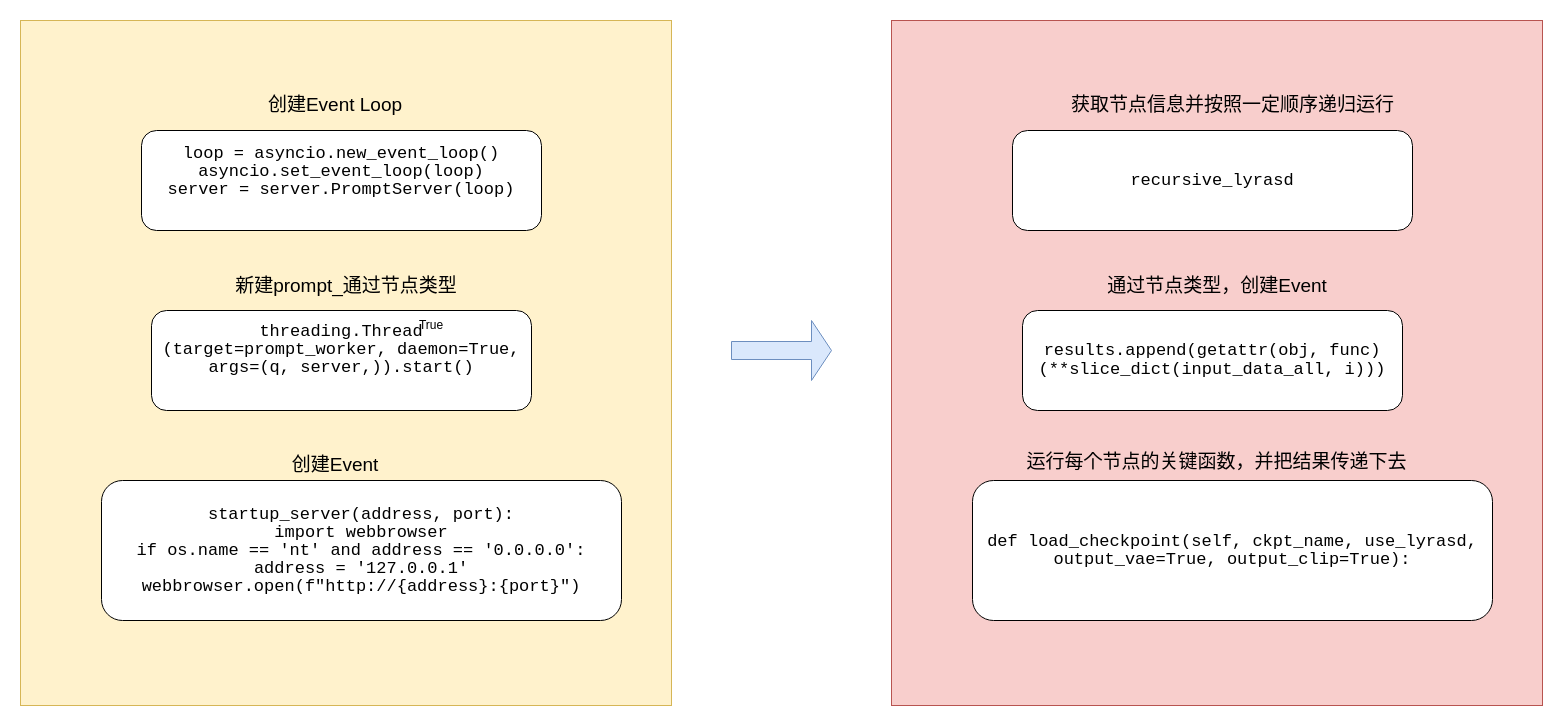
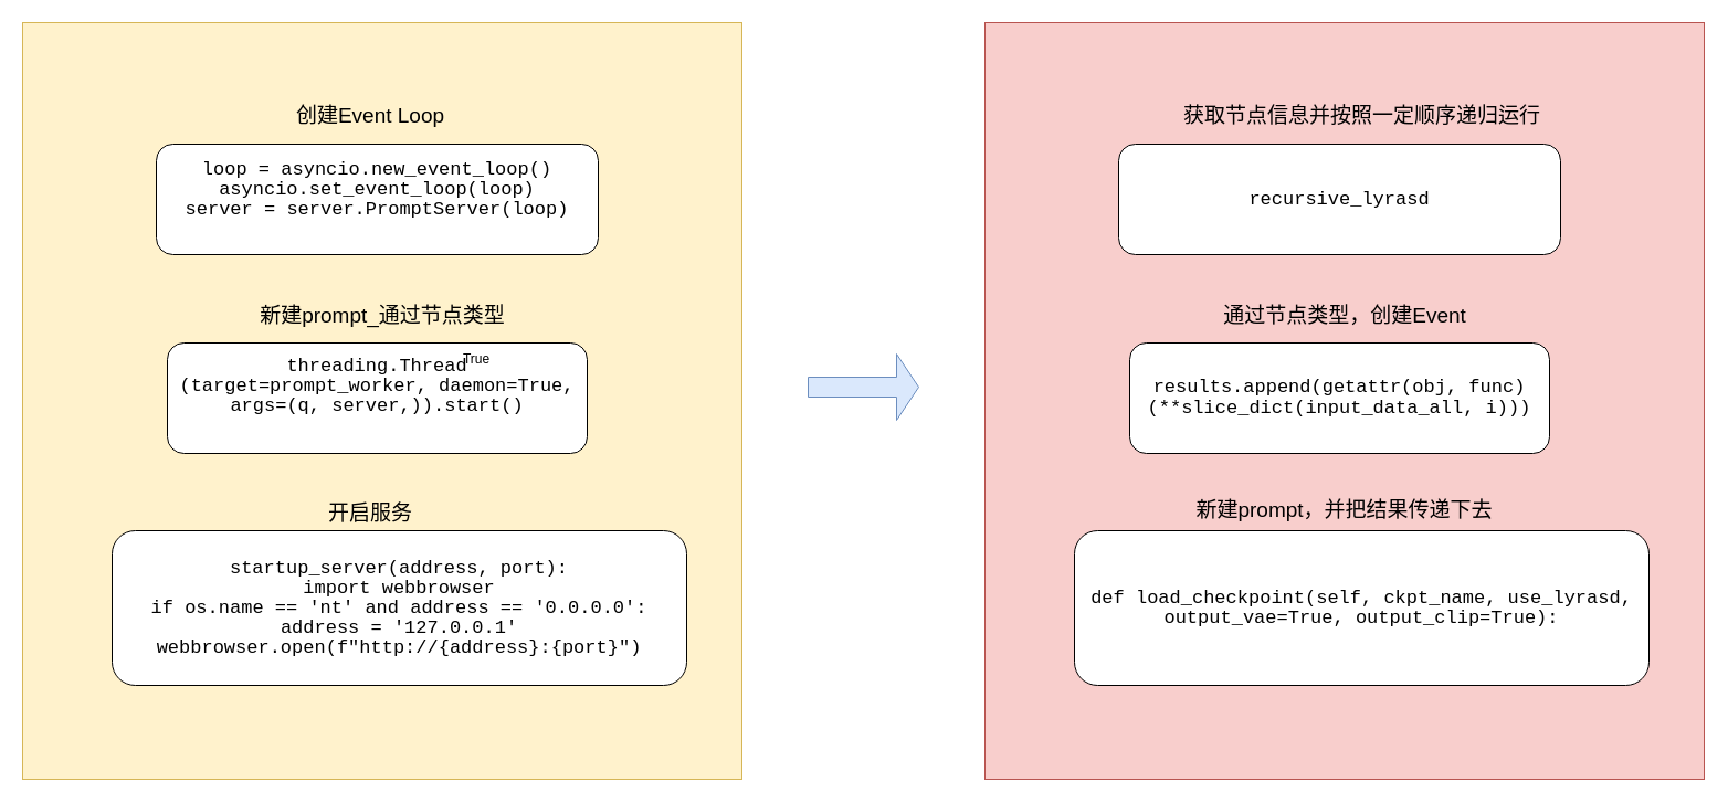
  <mxCell id="0" />
  <mxCell id="1" parent="0" />
  <mxCell id="2" value="" style="rounded=0;whiteSpace=wrap;html=1;fillColor=#fff2cc;strokeColor=#d6b656;" vertex="1" parent="1"><mxGeometry x="20" y="20" width="651" height="685" as="geometry" /></mxCell>
  <mxCell id="3" value="&lt;font style=&quot;font-size: 17px;&quot;&gt;&lt;div style=&quot;&quot;&gt;&lt;div style=&quot;font-family: Menlo, Monaco, &amp;quot;Courier New&amp;quot;, monospace; line-height: 18px;&quot;&gt;&lt;div style=&quot;&quot;&gt;&lt;span style=&quot;background-color: rgb(255, 255, 255);&quot;&gt;    threading.Thread&lt;/span&gt;&lt;/div&gt;&lt;div style=&quot;&quot;&gt;&lt;span style=&quot;background-color: rgb(255, 255, 255);&quot;&gt;(target=prompt_worker, daemon=True, args=(q, server,)).start()&lt;/span&gt;&lt;/div&gt;&lt;/div&gt;&lt;/div&gt;&lt;br&gt;&lt;/font&gt;" style="rounded=1;whiteSpace=wrap;html=1;fontSize=12;glass=0;strokeWidth=1;shadow=0;" parent="1" vertex="1"><mxGeometry x="151" y="310" width="380" height="100" as="geometry" /></mxCell>
  <mxCell id="4" value="&lt;div style=&quot;font-family: Menlo, Monaco, &amp;quot;Courier New&amp;quot;, monospace; line-height: 18px; font-size: 17px;&quot;&gt;&lt;div style=&quot;&quot;&gt;&lt;span style=&quot;background-color: rgb(255, 255, 255);&quot;&gt;    loop = asyncio.new_event_loop()&lt;/span&gt;&lt;/div&gt;&lt;div style=&quot;&quot;&gt;    &lt;span style=&quot;background-color: rgb(255, 255, 255);&quot;&gt;asyncio.set_event_loop(loop)&lt;/span&gt;&lt;/div&gt;&lt;div style=&quot;&quot;&gt;    &lt;span style=&quot;background-color: rgb(255, 255, 255);&quot;&gt;server = server.PromptServer(loop)&lt;/span&gt;&lt;/div&gt;&lt;div style=&quot;&quot;&gt;&lt;span style=&quot;background-color: rgb(255, 255, 255);&quot;&gt;&lt;br&gt;&lt;/span&gt;&lt;/div&gt;&lt;/div&gt;" style="rounded=1;whiteSpace=wrap;html=1;fontSize=12;glass=0;strokeWidth=1;shadow=0;" vertex="1" parent="1"><mxGeometry x="141" y="130" width="400" height="100" as="geometry" /></mxCell>
  <mxCell id="5" value="&lt;font style=&quot;font-size: 17px; background-color: rgb(255, 255, 255);&quot;&gt;&lt;div style=&quot;&quot;&gt;&lt;div style=&quot;font-family: Menlo, Monaco, &amp;quot;Courier New&amp;quot;, monospace; line-height: 18px;&quot;&gt;&lt;div style=&quot;&quot;&gt;&lt;/div&gt;&lt;/div&gt;&lt;/div&gt;&lt;div style=&quot;font-family: Menlo, Monaco, &amp;quot;Courier New&amp;quot;, monospace; line-height: 18px;&quot;&gt;&lt;div style=&quot;&quot;&gt;startup_server(address, port):&lt;/div&gt;&lt;div style=&quot;&quot;&gt;            import webbrowser&lt;/div&gt;&lt;div style=&quot;&quot;&gt;            if os.name == 'nt' and address == '0.0.0.0':&lt;/div&gt;&lt;div style=&quot;&quot;&gt;                address = '127.0.0.1'&lt;/div&gt;&lt;div style=&quot;&quot;&gt;            webbrowser.open(f&quot;http://{address}:{port}&quot;)&lt;/div&gt;&lt;/div&gt;&lt;/font&gt;" style="rounded=1;whiteSpace=wrap;html=1;fontSize=12;glass=0;strokeWidth=1;shadow=0;" vertex="1" parent="1"><mxGeometry x="101" y="480" width="520" height="140" as="geometry" /></mxCell>
  <mxCell id="6" value="True" style="text;html=1;strokeColor=none;fillColor=none;align=center;verticalAlign=middle;whiteSpace=wrap;rounded=0;" vertex="1" parent="1"><mxGeometry x="401" y="310" width="60" height="30" as="geometry" /></mxCell>
  <mxCell id="7" value="&lt;font style=&quot;font-size: 19px;&quot;&gt;创建Event Loop&lt;/font&gt;" style="text;html=1;strokeColor=none;fillColor=none;align=center;verticalAlign=middle;whiteSpace=wrap;rounded=0;" vertex="1" parent="1"><mxGeometry x="255" y="70" width="160" height="70" as="geometry" /></mxCell>
  <mxCell id="8" value="&lt;span style=&quot;font-size: 19px;&quot;&gt;新建prompt_通过节点类型&lt;/span&gt;" style="text;html=1;strokeColor=none;fillColor=none;align=center;verticalAlign=middle;whiteSpace=wrap;rounded=0;" vertex="1" parent="1"><mxGeometry x="222.5" y="251" width="246" height="70" as="geometry" /></mxCell>
- <mxCell id="9" value="&lt;span style=&quot;font-size: 19px;&quot;&gt;创建Event&lt;/span&gt;" style="text;html=1;strokeColor=none;fillColor=none;align=center;verticalAlign=middle;whiteSpace=wrap;rounded=0;" vertex="1" parent="1"><mxGeometry x="255" y="430" width="160" height="70" as="geometry" /></mxCell>
+ <mxCell id="9" value="&lt;span style=&quot;font-size: 19px;&quot;&gt;开启服务&lt;/span&gt;" style="text;html=1;strokeColor=none;fillColor=none;align=center;verticalAlign=middle;whiteSpace=wrap;rounded=0;" vertex="1" parent="1"><mxGeometry x="255" y="430" width="160" height="70" as="geometry" /></mxCell>
  <mxCell id="10" value="" style="rounded=0;whiteSpace=wrap;html=1;fillColor=#f8cecc;strokeColor=#b85450;" vertex="1" parent="1"><mxGeometry x="891" y="20" width="651" height="685" as="geometry" /></mxCell>
  <mxCell id="11" value="&lt;font style=&quot;&quot;&gt;&lt;div style=&quot;&quot;&gt;&lt;div style=&quot;font-family: Menlo, Monaco, &amp;quot;Courier New&amp;quot;, monospace; line-height: 18px;&quot;&gt;&lt;div style=&quot;&quot;&gt;&lt;span style=&quot;background-color: rgb(255, 255, 255); font-size: 17px;&quot;&gt;results.append(getattr(obj, func)(**slice_dict(input_data_all, i)))&lt;/span&gt;&lt;br&gt;&lt;/div&gt;&lt;/div&gt;&lt;/div&gt;&lt;/font&gt;" style="rounded=1;whiteSpace=wrap;html=1;fontSize=12;glass=0;strokeWidth=1;shadow=0;" vertex="1" parent="1"><mxGeometry x="1022" y="310" width="380" height="100" as="geometry" /></mxCell>
  <mxCell id="12" value="&lt;div style=&quot;font-family: Menlo, Monaco, &amp;quot;Courier New&amp;quot;, monospace; line-height: 18px; font-size: 17px;&quot;&gt;&lt;div style=&quot;&quot;&gt;&lt;div style=&quot;line-height: 18px;&quot;&gt;recursive_lyrasd&lt;/div&gt;&lt;/div&gt;&lt;/div&gt;" style="rounded=1;whiteSpace=wrap;html=1;fontSize=12;glass=0;strokeWidth=1;shadow=0;" vertex="1" parent="1"><mxGeometry x="1012" y="130" width="400" height="100" as="geometry" /></mxCell>
  <mxCell id="13" value="&lt;font style=&quot;font-size: 17px; background-color: rgb(255, 255, 255);&quot;&gt;&lt;div style=&quot;&quot;&gt;&lt;div style=&quot;font-family: Menlo, Monaco, &amp;quot;Courier New&amp;quot;, monospace; line-height: 18px;&quot;&gt;&lt;div style=&quot;&quot;&gt;&lt;/div&gt;&lt;/div&gt;&lt;/div&gt;&lt;div style=&quot;font-family: Menlo, Monaco, &amp;quot;Courier New&amp;quot;, monospace; line-height: 18px;&quot;&gt;&lt;div style=&quot;&quot;&gt;&lt;div style=&quot;line-height: 18px;&quot;&gt;&lt;div style=&quot;&quot;&gt;    def load_checkpoint(self, ckpt_name, use_lyrasd, output_vae=True, output_clip=True):&lt;/div&gt;&lt;/div&gt;&lt;/div&gt;&lt;/div&gt;&lt;/font&gt;" style="rounded=1;whiteSpace=wrap;html=1;fontSize=12;glass=0;strokeWidth=1;shadow=0;" vertex="1" parent="1"><mxGeometry x="972" y="480" width="520" height="140" as="geometry" /></mxCell>
  <mxCell id="14" value="&lt;span style=&quot;font-size: 19px;&quot;&gt;获取节点信息并按照一定顺序递归运行&lt;br&gt;&lt;/span&gt;" style="text;html=1;strokeColor=none;fillColor=none;align=center;verticalAlign=middle;whiteSpace=wrap;rounded=0;" vertex="1" parent="1"><mxGeometry x="1034.5" y="70" width="395" height="70" as="geometry" /></mxCell>
  <mxCell id="15" value="&lt;span style=&quot;font-size: 19px;&quot;&gt;通过节点类型，创建Event&lt;/span&gt;" style="text;html=1;strokeColor=none;fillColor=none;align=center;verticalAlign=middle;whiteSpace=wrap;rounded=0;" vertex="1" parent="1"><mxGeometry x="1042.75" y="251" width="347.5" height="70" as="geometry" /></mxCell>
- <mxCell id="16" value="&lt;span style=&quot;font-size: 19px;&quot;&gt;运行每个节点的关键函数，并把结果传递下去&lt;/span&gt;" style="text;html=1;strokeColor=none;fillColor=none;align=center;verticalAlign=middle;whiteSpace=wrap;rounded=0;" vertex="1" parent="1"><mxGeometry x="1024" y="427" width="385" height="70" as="geometry" /></mxCell>
+ <mxCell id="16" value="&lt;span style=&quot;font-size: 19px;&quot;&gt;新建prompt，并把结果传递下去&lt;/span&gt;" style="text;html=1;strokeColor=none;fillColor=none;align=center;verticalAlign=middle;whiteSpace=wrap;rounded=0;" vertex="1" parent="1"><mxGeometry x="1024" y="427" width="385" height="70" as="geometry" /></mxCell>
  <mxCell id="17" value="" style="shape=singleArrow;whiteSpace=wrap;html=1;fillColor=#dae8fc;strokeColor=#6c8ebf;" vertex="1" parent="1"><mxGeometry x="731" y="320" width="100" height="60" as="geometry" /></mxCell>
